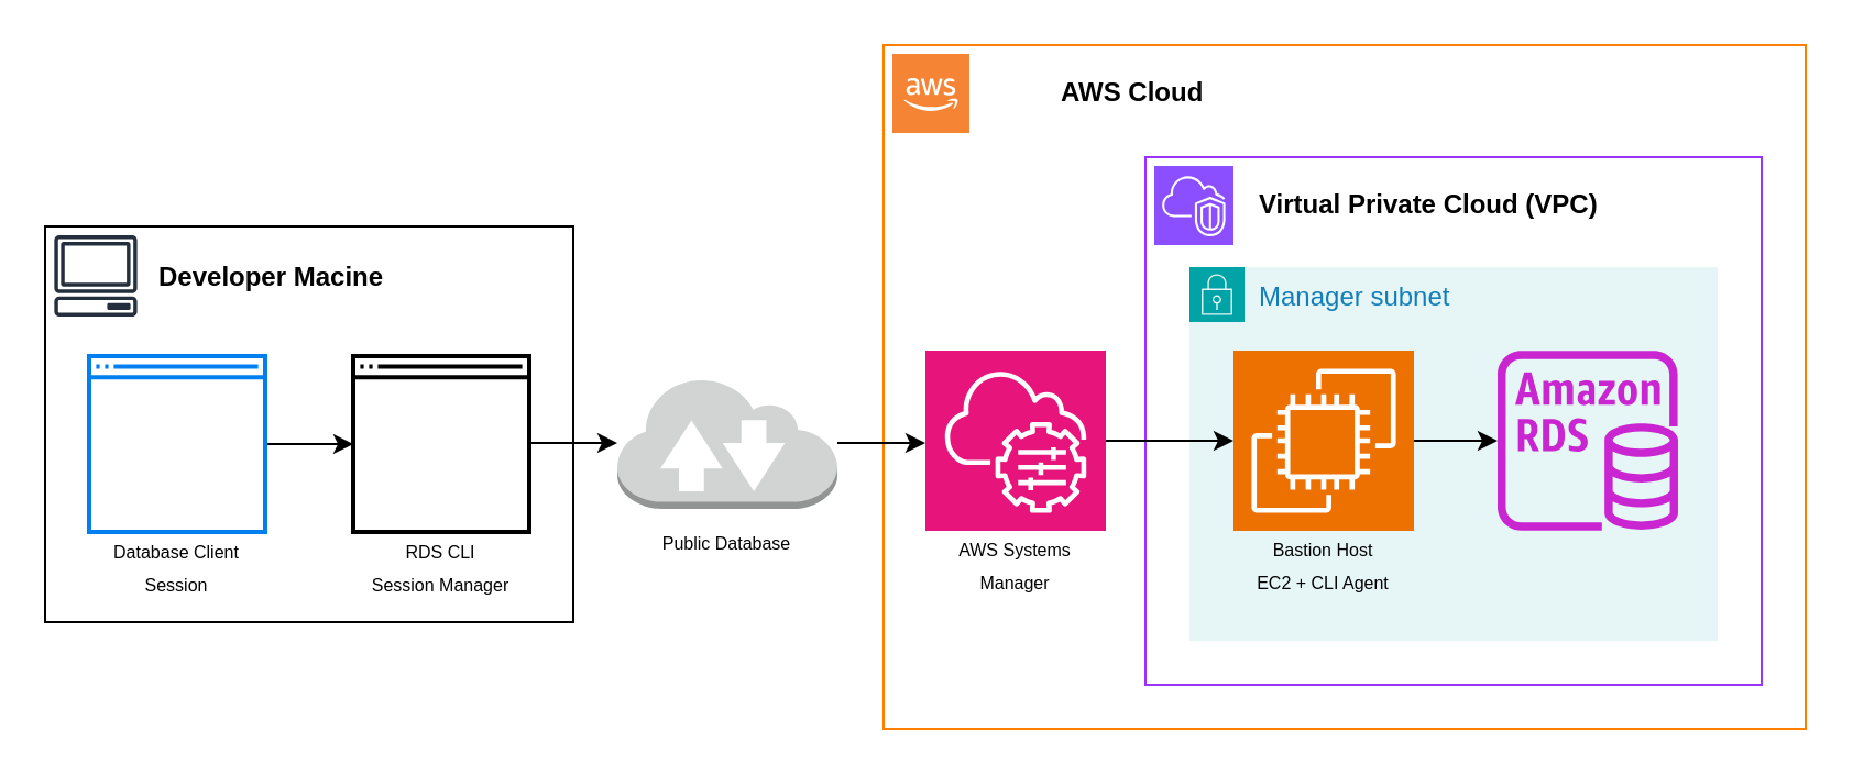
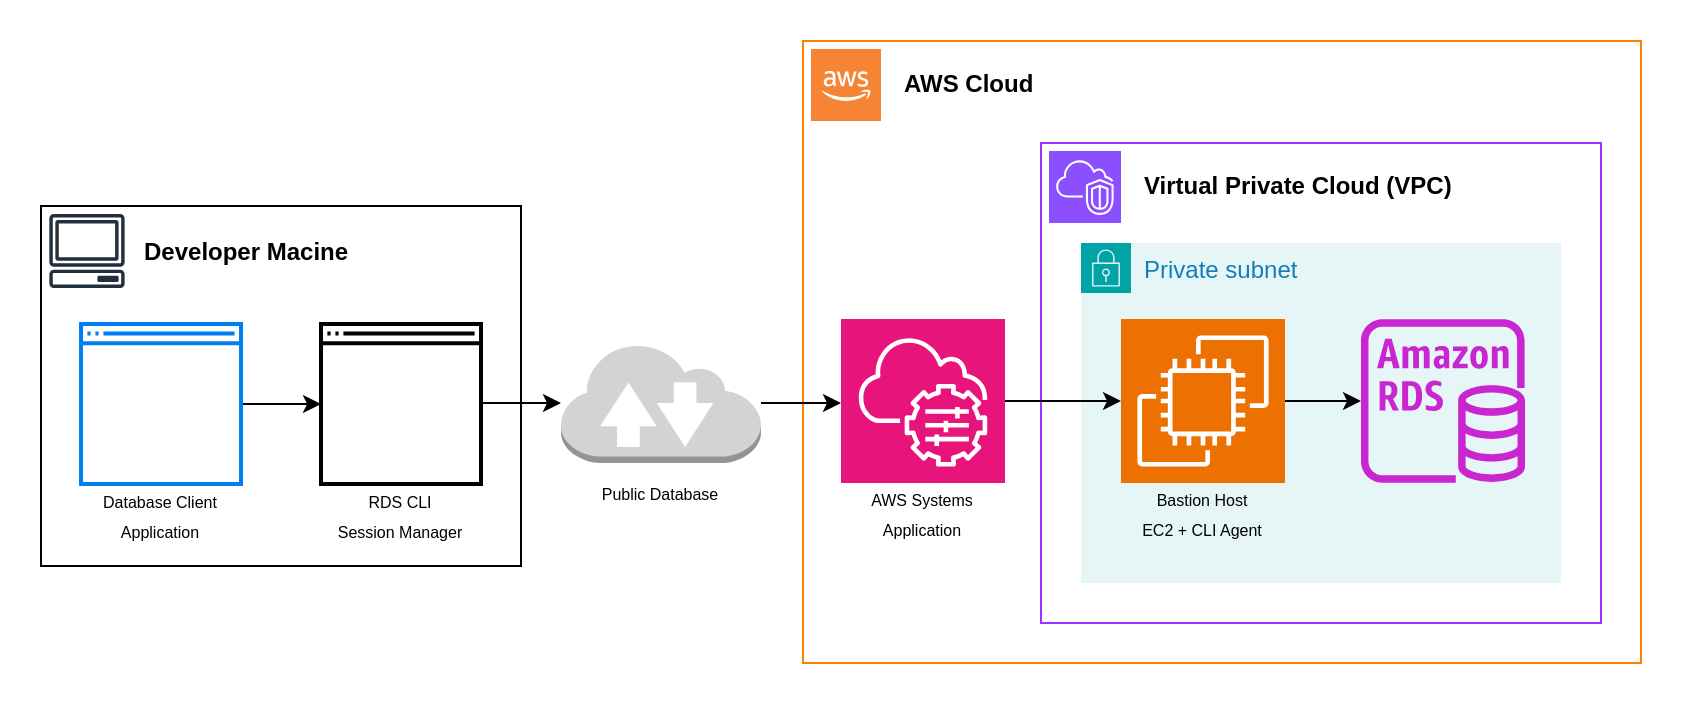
  <mxCell id="0" />
  <mxCell id="1" parent="0" />
  <mxCell id="2" value="" style="rounded=0;whiteSpace=wrap;html=1;shadow=0;strokeColor=#FF8000;" vertex="1" parent="1"><mxGeometry x="401" y="20" width="419" height="311" as="geometry" /></mxCell>
  <mxCell id="3" value="" style="rounded=0;whiteSpace=wrap;html=1;shadow=0;strokeColor=#9933FF;" vertex="1" parent="1"><mxGeometry x="520" y="71" width="280" height="240" as="geometry" /></mxCell>
  <mxCell id="4" value="" style="outlineConnect=0;dashed=0;verticalLabelPosition=bottom;verticalAlign=top;align=center;html=1;shape=mxgraph.aws3.internet_2;fillColor=#D2D3D3;gradientColor=none;" vertex="1" parent="1"><mxGeometry x="280" y="171" width="100" height="60" as="geometry" /></mxCell>
  <mxCell id="5" value="" style="outlineConnect=0;dashed=0;verticalLabelPosition=bottom;verticalAlign=top;align=center;html=1;shape=mxgraph.aws3.cloud_2;fillColor=#F58534;gradientColor=none;" vertex="1" parent="1"><mxGeometry x="405" y="24" width="35" height="36" as="geometry" /></mxCell>
  <mxCell id="6" value="" style="sketch=0;points=[[0,0,0],[0.25,0,0],[0.5,0,0],[0.75,0,0],[1,0,0],[0,1,0],[0.25,1,0],[0.5,1,0],[0.75,1,0],[1,1,0],[0,0.25,0],[0,0.5,0],[0,0.75,0],[1,0.25,0],[1,0.5,0],[1,0.75,0]];points=[[0,0,0],[0.25,0,0],[0.5,0,0],[0.75,0,0],[1,0,0],[0,1,0],[0.25,1,0],[0.5,1,0],[0.75,1,0],[1,1,0],[0,0.25,0],[0,0.5,0],[0,0.75,0],[1,0.25,0],[1,0.5,0],[1,0.75,0]];outlineConnect=0;fontColor=#232F3E;fillColor=#E7157B;strokeColor=#ffffff;dashed=0;verticalLabelPosition=bottom;verticalAlign=top;align=center;html=1;fontSize=12;fontStyle=0;aspect=fixed;shape=mxgraph.aws4.resourceIcon;resIcon=mxgraph.aws4.systems_manager;" vertex="1" parent="1"><mxGeometry x="420" y="159" width="82" height="82" as="geometry" /></mxCell>
- <mxCell id="7" value="&lt;font style=&quot;font-size: 8px;&quot;&gt;AWS Systems Manager&lt;/font&gt;" style="text;html=1;strokeColor=none;fillColor=none;align=center;verticalAlign=middle;whiteSpace=wrap;rounded=0;" vertex="1" parent="1"><mxGeometry x="420" y="241" width="82" height="30" as="geometry" /></mxCell>
- <mxCell id="8" value="AWS Cloud" style="text;html=1;strokeColor=none;fillColor=none;align=left;verticalAlign=middle;whiteSpace=wrap;rounded=0;fontStyle=1" vertex="1" parent="1"><mxGeometry x="480" y="24" width="100" height="36" as="geometry" /></mxCell>
+ <mxCell id="7" value="&lt;font style=&quot;font-size: 8px;&quot;&gt;AWS Systems Application&lt;/font&gt;" style="text;html=1;strokeColor=none;fillColor=none;align=center;verticalAlign=middle;whiteSpace=wrap;rounded=0;" vertex="1" parent="1"><mxGeometry x="420" y="241" width="82" height="30" as="geometry" /></mxCell>
+ <mxCell id="8" value="AWS Cloud" style="text;html=1;strokeColor=none;fillColor=none;align=left;verticalAlign=middle;whiteSpace=wrap;rounded=0;fontStyle=1" vertex="1" parent="1"><mxGeometry x="450" y="24" width="100" height="36" as="geometry" /></mxCell>
  <mxCell id="9" value="" style="sketch=0;points=[[0,0,0],[0.25,0,0],[0.5,0,0],[0.75,0,0],[1,0,0],[0,1,0],[0.25,1,0],[0.5,1,0],[0.75,1,0],[1,1,0],[0,0.25,0],[0,0.5,0],[0,0.75,0],[1,0.25,0],[1,0.5,0],[1,0.75,0]];outlineConnect=0;fontColor=#232F3E;fillColor=#8C4FFF;strokeColor=#ffffff;dashed=0;verticalLabelPosition=bottom;verticalAlign=top;align=center;html=1;fontSize=12;fontStyle=0;aspect=fixed;shape=mxgraph.aws4.resourceIcon;resIcon=mxgraph.aws4.vpc;" vertex="1" parent="1"><mxGeometry x="524" y="75" width="36" height="36" as="geometry" /></mxCell>
  <mxCell id="10" value="Virtual Private Cloud (VPC)" style="text;html=1;strokeColor=none;fillColor=none;align=left;verticalAlign=middle;whiteSpace=wrap;rounded=0;fontStyle=1" vertex="1" parent="1"><mxGeometry x="570" y="75" width="170" height="36" as="geometry" /></mxCell>
- <mxCell id="11" value="Manager subnet" style="points=[[0,0],[0.25,0],[0.5,0],[0.75,0],[1,0],[1,0.25],[1,0.5],[1,0.75],[1,1],[0.75,1],[0.5,1],[0.25,1],[0,1],[0,0.75],[0,0.5],[0,0.25]];outlineConnect=0;gradientColor=none;html=1;whiteSpace=wrap;fontSize=12;fontStyle=0;container=1;pointerEvents=0;collapsible=0;recursiveResize=0;shape=mxgraph.aws4.group;grIcon=mxgraph.aws4.group_security_group;grStroke=0;strokeColor=#00A4A6;fillColor=#E6F6F7;verticalAlign=top;align=left;spacingLeft=30;fontColor=#147EBA;dashed=0;" vertex="1" parent="1"><mxGeometry x="540" y="121" width="240" height="170" as="geometry" /></mxCell>
+ <mxCell id="11" value="Private subnet" style="points=[[0,0],[0.25,0],[0.5,0],[0.75,0],[1,0],[1,0.25],[1,0.5],[1,0.75],[1,1],[0.75,1],[0.5,1],[0.25,1],[0,1],[0,0.75],[0,0.5],[0,0.25]];outlineConnect=0;gradientColor=none;html=1;whiteSpace=wrap;fontSize=12;fontStyle=0;container=1;pointerEvents=0;collapsible=0;recursiveResize=0;shape=mxgraph.aws4.group;grIcon=mxgraph.aws4.group_security_group;grStroke=0;strokeColor=#00A4A6;fillColor=#E6F6F7;verticalAlign=top;align=left;spacingLeft=30;fontColor=#147EBA;dashed=0;" vertex="1" parent="1"><mxGeometry x="540" y="121" width="240" height="170" as="geometry" /></mxCell>
  <mxCell id="12" value="" style="sketch=0;outlineConnect=0;fontColor=#232F3E;gradientColor=none;fillColor=#C925D1;strokeColor=none;dashed=0;verticalLabelPosition=bottom;verticalAlign=top;align=center;html=1;fontSize=12;fontStyle=0;aspect=fixed;pointerEvents=1;shape=mxgraph.aws4.rds_instance;" vertex="1" parent="11"><mxGeometry x="140" y="38" width="82" height="82" as="geometry" /></mxCell>
  <mxCell id="13" style="edgeStyle=orthogonalEdgeStyle;rounded=0;orthogonalLoop=1;jettySize=auto;html=1;exitX=1;exitY=0.5;exitDx=0;exitDy=0;exitPerimeter=0;" edge="1" parent="1" source="14" target="12"><mxGeometry relative="1" as="geometry" /></mxCell>
  <mxCell id="14" value="" style="sketch=0;points=[[0,0,0],[0.25,0,0],[0.5,0,0],[0.75,0,0],[1,0,0],[0,1,0],[0.25,1,0],[0.5,1,0],[0.75,1,0],[1,1,0],[0,0.25,0],[0,0.5,0],[0,0.75,0],[1,0.25,0],[1,0.5,0],[1,0.75,0]];outlineConnect=0;fontColor=#232F3E;fillColor=#ED7100;strokeColor=#ffffff;dashed=0;verticalLabelPosition=bottom;verticalAlign=top;align=center;html=1;fontSize=12;fontStyle=0;aspect=fixed;shape=mxgraph.aws4.resourceIcon;resIcon=mxgraph.aws4.ec2;" vertex="1" parent="1"><mxGeometry x="560" y="159" width="82" height="82" as="geometry" /></mxCell>
  <mxCell id="15" value="&lt;font style=&quot;font-size: 8px;&quot;&gt;Bastion Host&lt;br&gt;EC2 + CLI Agent&lt;/font&gt;" style="text;html=1;strokeColor=none;fillColor=none;align=center;verticalAlign=middle;whiteSpace=wrap;rounded=0;" vertex="1" parent="1"><mxGeometry x="560" y="241" width="82" height="30" as="geometry" /></mxCell>
  <mxCell id="16" style="edgeStyle=orthogonalEdgeStyle;rounded=0;orthogonalLoop=1;jettySize=auto;html=1;" edge="1" parent="1" source="4"><mxGeometry relative="1" as="geometry"><mxPoint x="420" y="201" as="targetPoint" /></mxGeometry></mxCell>
  <mxCell id="17" value="" style="rounded=0;whiteSpace=wrap;html=1;shadow=0;strokeColor=#000000;" vertex="1" parent="1"><mxGeometry y="102.5" width="240" height="180" as="geometry" x="20" /></mxCell>
  <mxCell id="18" value="" style="sketch=0;outlineConnect=0;fontColor=#232F3E;gradientColor=none;fillColor=#232F3D;strokeColor=none;dashed=0;verticalLabelPosition=bottom;verticalAlign=top;align=center;html=1;fontSize=12;fontStyle=0;aspect=fixed;pointerEvents=1;shape=mxgraph.aws4.client;" vertex="1" parent="1"><mxGeometry x="24" y="106.5" width="37.98" height="37" as="geometry" /></mxCell>
  <mxCell id="19" value="Developer Macine" style="text;html=1;strokeColor=none;fillColor=none;align=left;verticalAlign=middle;whiteSpace=wrap;rounded=0;fontStyle=1" vertex="1" parent="1"><mxGeometry x="70" y="107.5" width="110" height="36" as="geometry" /></mxCell>
  <mxCell id="20" style="edgeStyle=orthogonalEdgeStyle;rounded=0;orthogonalLoop=1;jettySize=auto;html=1;entryX=0;entryY=0.5;entryDx=0;entryDy=0;" edge="1" parent="1" source="21"><mxGeometry relative="1" as="geometry"><mxPoint x="160" y="201.5" as="targetPoint" /></mxGeometry></mxCell>
  <mxCell id="21" value="" style="html=1;verticalLabelPosition=bottom;align=center;labelBackgroundColor=#ffffff;verticalAlign=top;strokeWidth=2;strokeColor=#0080F0;shadow=0;dashed=0;shape=mxgraph.ios7.icons.window;" vertex="1" parent="1"><mxGeometry x="40" y="161.5" width="80" height="80" as="geometry" /></mxCell>
- <mxCell id="22" value="&lt;font style=&quot;font-size: 8px;&quot;&gt;Database Client Session&lt;/font&gt;" style="text;html=1;strokeColor=none;fillColor=none;align=center;verticalAlign=middle;whiteSpace=wrap;rounded=0;" vertex="1" parent="1"><mxGeometry x="40" y="241.5" width="80" height="30" as="geometry" /></mxCell>
+ <mxCell id="22" value="&lt;font style=&quot;font-size: 8px;&quot;&gt;Database Client Application&lt;/font&gt;" style="text;html=1;strokeColor=none;fillColor=none;align=center;verticalAlign=middle;whiteSpace=wrap;rounded=0;" vertex="1" parent="1"><mxGeometry x="40" y="241.5" width="80" height="30" as="geometry" /></mxCell>
  <mxCell id="23" style="edgeStyle=orthogonalEdgeStyle;rounded=0;orthogonalLoop=1;jettySize=auto;html=1;" edge="1" parent="1" source="24"><mxGeometry relative="1" as="geometry"><mxPoint x="280" y="201" as="targetPoint" /></mxGeometry></mxCell>
  <mxCell id="24" value="" style="html=1;verticalLabelPosition=bottom;align=center;labelBackgroundColor=#ffffff;verticalAlign=top;strokeWidth=2;strokeColor=#000000;shadow=0;dashed=0;shape=mxgraph.ios7.icons.window;" vertex="1" parent="1"><mxGeometry x="160" y="161.5" width="80" height="80" as="geometry" /></mxCell>
  <mxCell id="25" value="&lt;font style=&quot;font-size: 8px;&quot;&gt;RDS CLI&lt;br&gt;Session Manager&lt;br&gt;&lt;/font&gt;" style="text;html=1;strokeColor=none;fillColor=none;align=center;verticalAlign=middle;whiteSpace=wrap;rounded=0;" vertex="1" parent="1"><mxGeometry x="160" y="241.5" width="80" height="30" as="geometry" /></mxCell>
  <mxCell id="26" style="edgeStyle=orthogonalEdgeStyle;rounded=0;orthogonalLoop=1;jettySize=auto;html=1;entryX=0;entryY=0.5;entryDx=0;entryDy=0;entryPerimeter=0;" edge="1" parent="1" source="6" target="14"><mxGeometry relative="1" as="geometry"><mxPoint x="540" y="200" as="targetPoint" /></mxGeometry></mxCell>
  <mxCell id="27" value="&lt;font style=&quot;font-size: 8px;&quot;&gt;Public Database&lt;/font&gt;" style="text;html=1;strokeColor=none;fillColor=none;align=center;verticalAlign=middle;whiteSpace=wrap;rounded=0;" vertex="1" parent="1"><mxGeometry x="289" y="231" width="82" height="30" as="geometry" /></mxCell>
